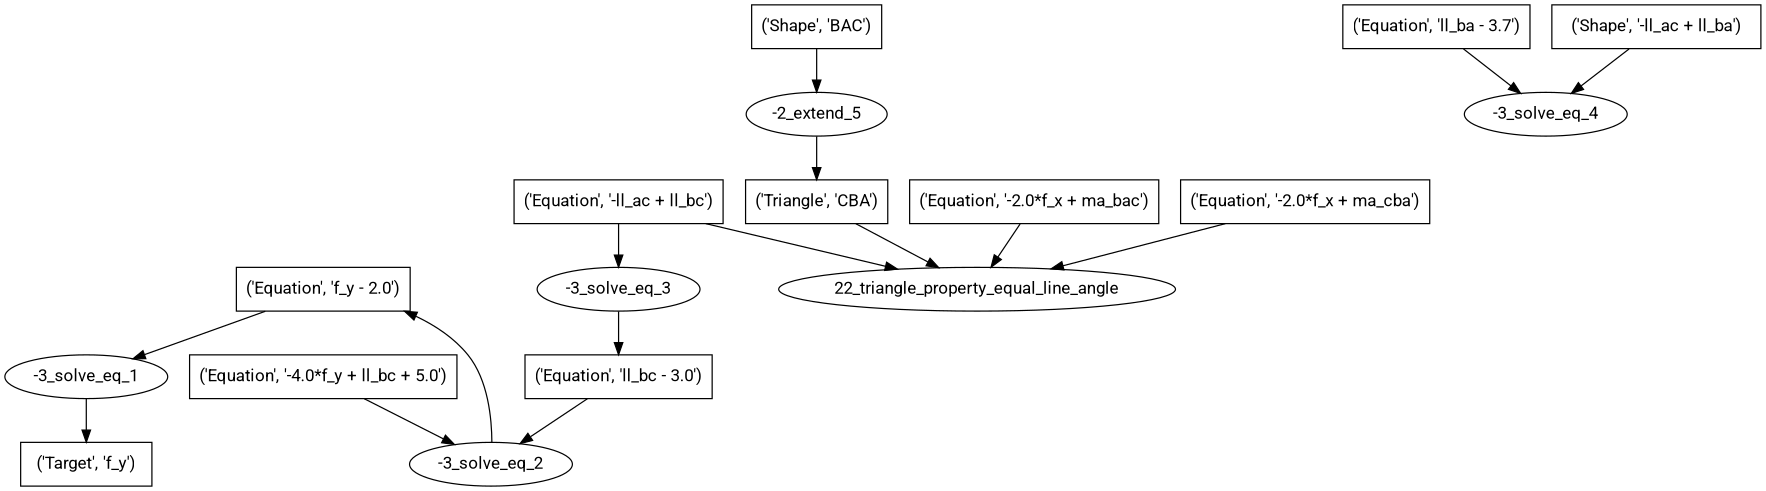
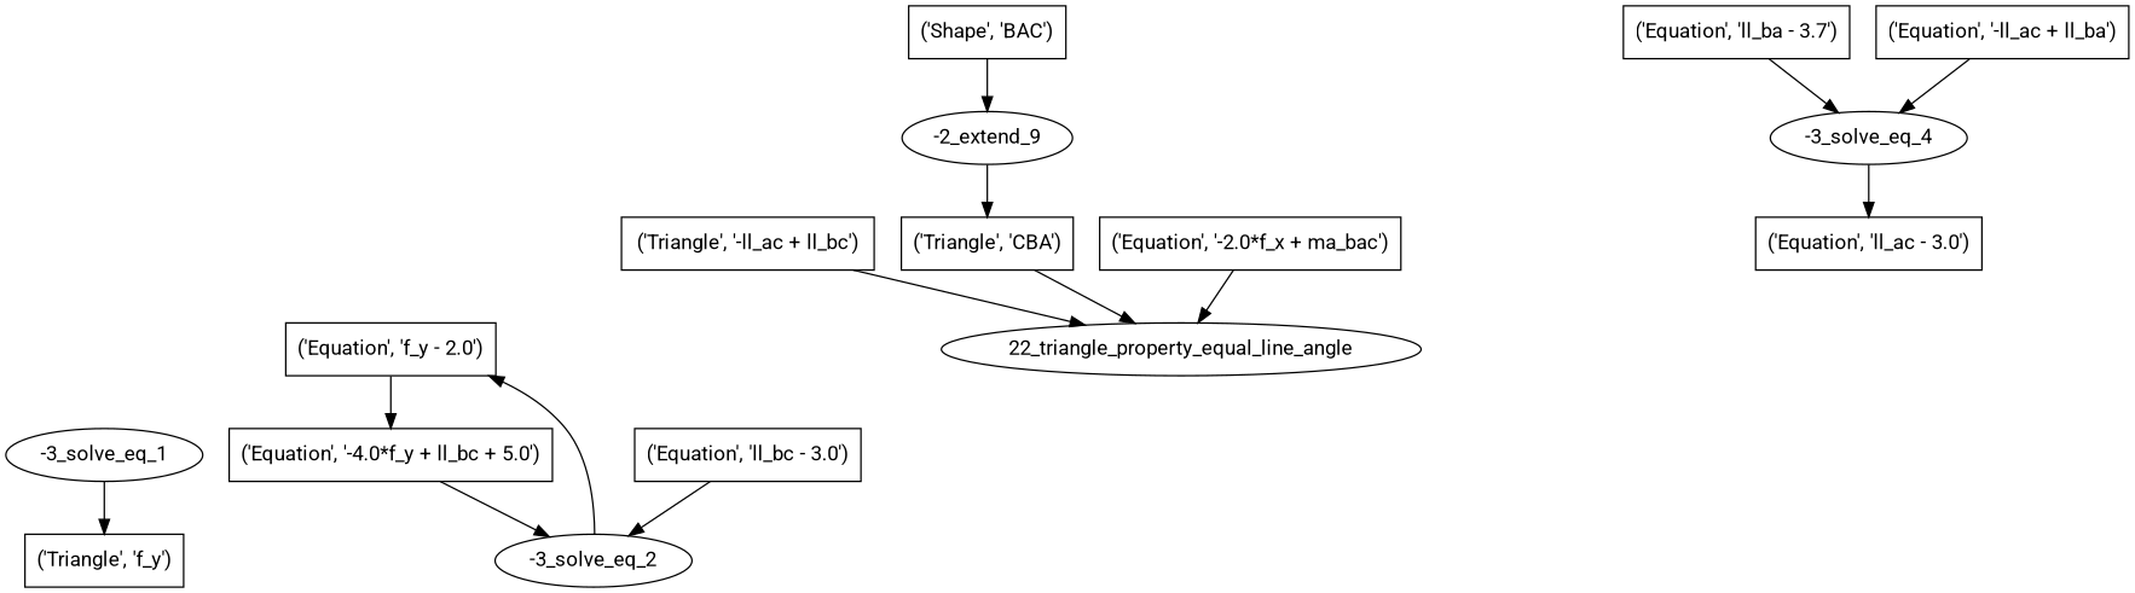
  digraph {
    fontname=Roboto
    node [fontname=Roboto shape=box]
    edge [fontname=Roboto]
-   n1 [label="('Target', 'f_y')"]
+   n1 [label="('Triangle', 'f_y')"]
    n2 [label="-3_solve_eq_1" shape=""]
    n3 [label="('Equation', 'f_y - 2.0')"]
    n4 [label="-3_solve_eq_2" shape=""]
    n5 [label="('Equation', '-4.0*f_y + ll_bc + 5.0')"]
    n6 [label="('Equation', 'll_bc - 3.0')"]
-   n7 [label="-3_solve_eq_3" shape=""]
-   n9 [label="('Equation', '-ll_ac + ll_bc')"]
+   n8 [label="('Equation', 'll_ac - 3.0')"]
+   n9 [label="('Triangle', '-ll_ac + ll_bc')"]
    n10 [label="22_triangle_property_equal_line_angle" shape=""]
    n11 [label="-3_solve_eq_4" shape=""]
    n12 [label="('Equation', 'll_ba - 3.7')"]
-   n13 [label="('Shape', '-ll_ac + ll_ba')"]
+   n13 [label="('Equation', '-ll_ac + ll_ba')"]
    n14 [label="('Triangle', 'CBA')"]
    n15 [label="('Equation', '-2.0*f_x + ma_bac')"]
-   n16 [label="('Equation', '-2.0*f_x + ma_cba')"]
-   n17 [label="-2_extend_5" shape=""]
+   n17 [label="-2_extend_9" shape=""]
    n18 [label="('Shape', 'BAC')"]
    n2 -> n1
-   n3 -> n2
+   n3 -> n5
    n4 -> n3
    n5 -> n4
    n6 -> n4
-   n7 -> n6
-   n9 -> n7
    n9 -> n10
+   n11 -> n8
    n12 -> n11
    n13 -> n11
    n14 -> n10
    n15 -> n10
-   n16 -> n10
    n17 -> n14
    n18 -> n17
  }
